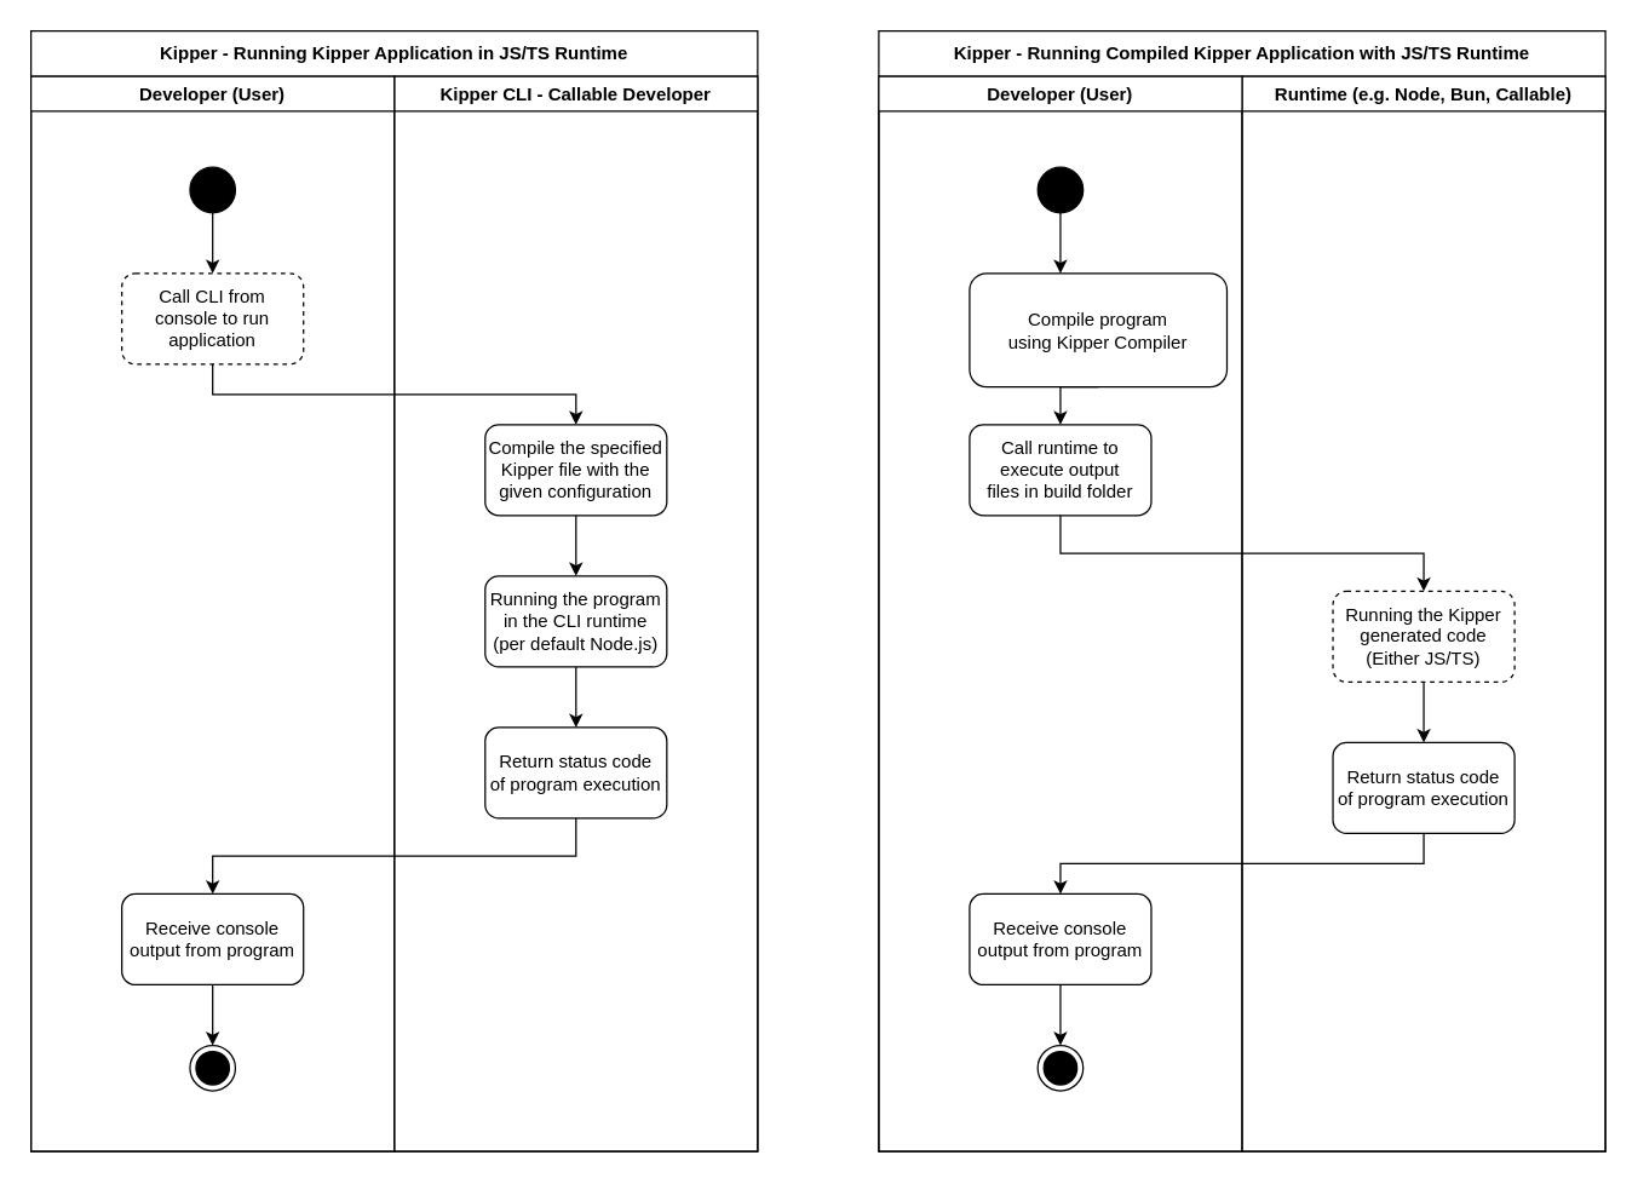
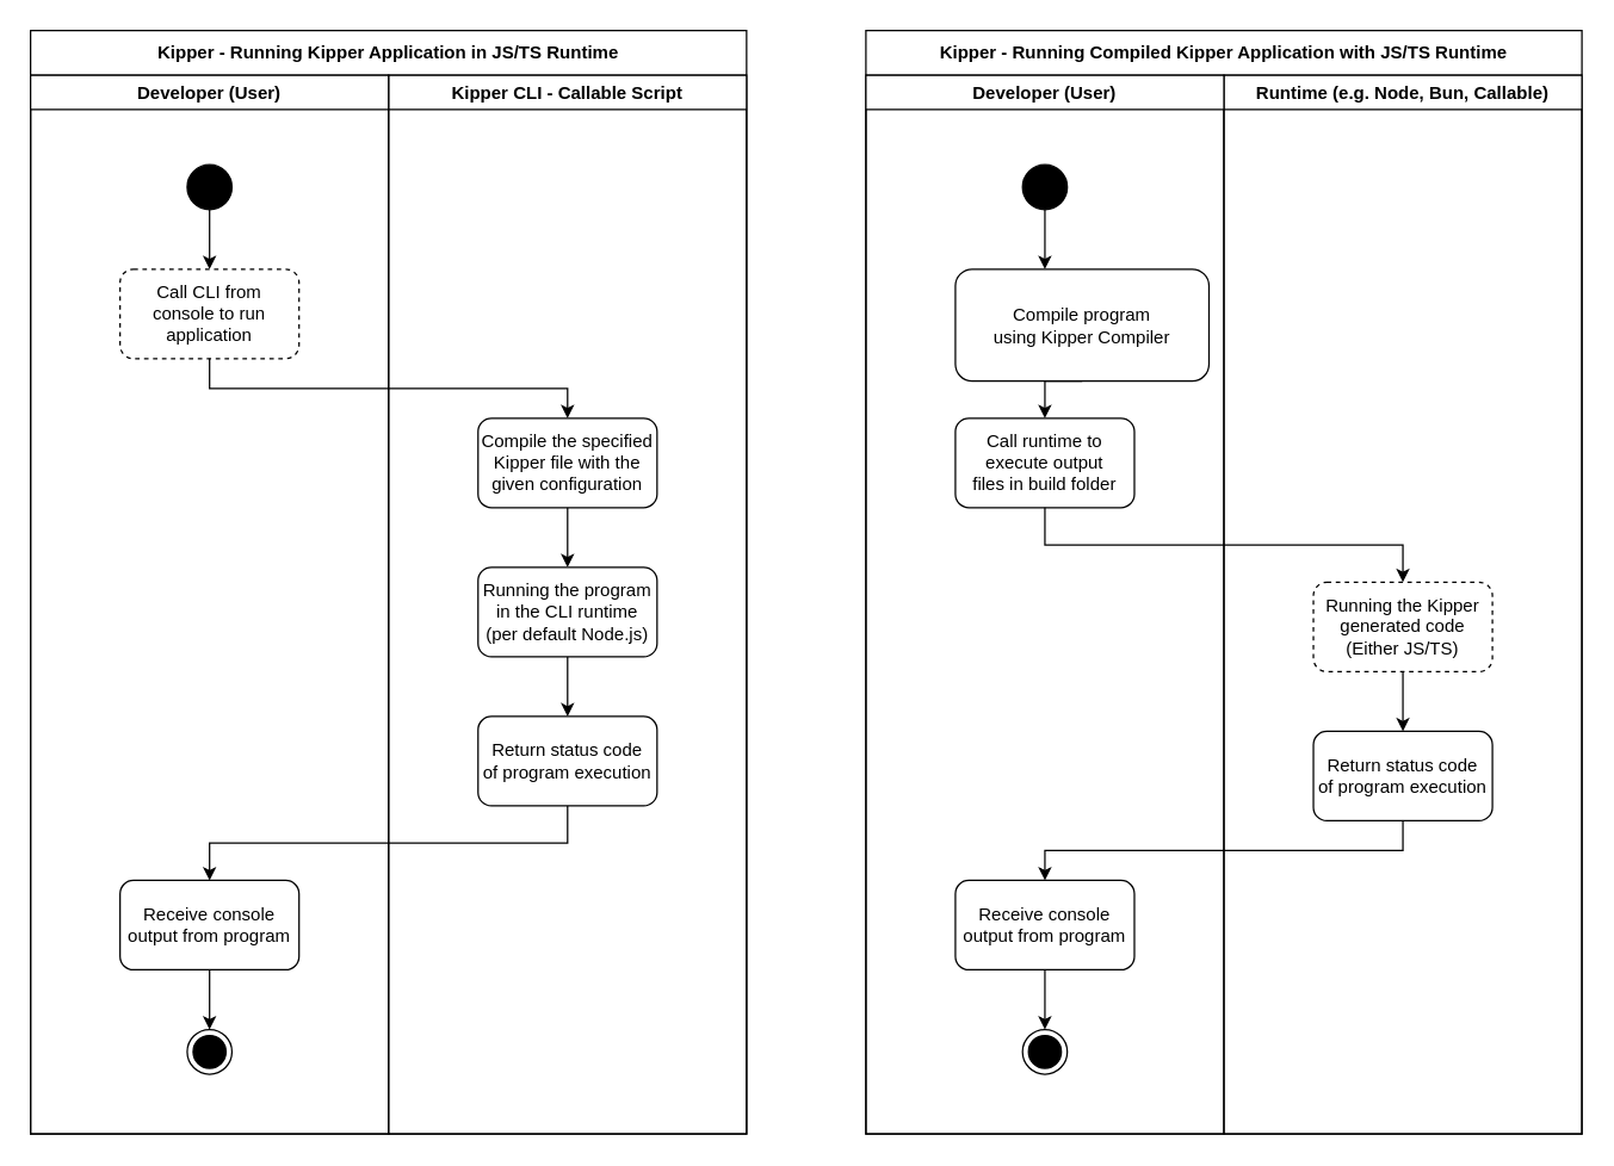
  <mxCell id="0" />
  <mxCell id="1" parent="0" />
  <mxCell id="2" value="Kipper - Running Compiled Kipper Application with JS/TS Runtime" style="swimlane;whiteSpace=wrap;html=1;startSize=30;" vertex="1" parent="1"><mxGeometry x="580" y="20" width="480" height="740" as="geometry" /></mxCell>
  <mxCell id="3" value="Runtime (e.g. Node, Bun, Callable)" style="swimlane;whiteSpace=wrap;html=1;" vertex="1" parent="2"><mxGeometry x="240" y="30" width="240" height="710" as="geometry" /></mxCell>
  <mxCell id="4" style="edgeStyle=orthogonalEdgeStyle;rounded=0;orthogonalLoop=1;jettySize=auto;html=1;exitX=0.5;exitY=1;exitDx=0;exitDy=0;entryX=0.5;entryY=0;entryDx=0;entryDy=0;" edge="1" parent="3" source="5" target="6"><mxGeometry relative="1" as="geometry" /></mxCell>
  <mxCell id="5" value="Running the Kipper generated code&lt;br&gt;(Either JS/TS)" style="rounded=1;whiteSpace=wrap;html=1;dashed=1;" vertex="1" parent="3"><mxGeometry x="60" y="340" width="120" height="60" as="geometry" /></mxCell>
  <mxCell id="6" value="Return status code&lt;br&gt;of program execution" style="rounded=1;whiteSpace=wrap;html=1;" vertex="1" parent="3"><mxGeometry x="60" y="440" width="120" height="60" as="geometry" /></mxCell>
  <mxCell id="7" value="Developer (User)" style="swimlane;whiteSpace=wrap;html=1;startSize=23;" vertex="1" parent="2"><mxGeometry y="30" width="240" height="710" as="geometry" /></mxCell>
  <mxCell id="8" style="edgeStyle=orthogonalEdgeStyle;rounded=0;orthogonalLoop=1;jettySize=auto;html=1;exitX=0.5;exitY=1;exitDx=0;exitDy=0;entryX=0.5;entryY=0;entryDx=0;entryDy=0;" edge="1" parent="7" source="9"><mxGeometry relative="1" as="geometry"><mxPoint x="120.0" y="130" as="targetPoint" /></mxGeometry></mxCell>
  <mxCell id="9" value="" style="ellipse;fillColor=strokeColor;" vertex="1" parent="7"><mxGeometry x="105" y="60" width="30" height="30" as="geometry" /></mxCell>
  <mxCell id="10" value="" style="ellipse;html=1;shape=endState;fillColor=strokeColor;" vertex="1" parent="7"><mxGeometry x="105" y="640" width="30" height="30" as="geometry" /></mxCell>
  <mxCell id="11" style="edgeStyle=orthogonalEdgeStyle;rounded=0;orthogonalLoop=1;jettySize=auto;html=1;entryX=0.5;entryY=0;entryDx=0;entryDy=0;strokeWidth=1;endArrow=classic;endFill=1;" edge="1" parent="7" source="13" target="10"><mxGeometry relative="1" as="geometry"><mxPoint x="120.0" y="600" as="sourcePoint" /></mxGeometry></mxCell>
  <mxCell id="12" value="Call runtime to execute output&lt;br&gt;files in build folder" style="rounded=1;whiteSpace=wrap;html=1;" vertex="1" parent="7"><mxGeometry x="60" y="230" width="120" height="60" as="geometry" /></mxCell>
  <mxCell id="13" value="Receive console&lt;br&gt;output from program" style="rounded=1;whiteSpace=wrap;html=1;" vertex="1" parent="7"><mxGeometry x="60" y="540" width="120" height="60" as="geometry" /></mxCell>
  <mxCell id="14" style="edgeStyle=orthogonalEdgeStyle;rounded=0;orthogonalLoop=1;jettySize=auto;html=1;exitX=0.5;exitY=1;exitDx=0;exitDy=0;entryX=0.5;entryY=0;entryDx=0;entryDy=0;" edge="1" parent="2" source="12" target="5"><mxGeometry relative="1" as="geometry" /></mxCell>
  <mxCell id="15" style="edgeStyle=orthogonalEdgeStyle;rounded=0;orthogonalLoop=1;jettySize=auto;html=1;exitX=0.5;exitY=1;exitDx=0;exitDy=0;" edge="1" parent="2" source="6" target="13"><mxGeometry relative="1" as="geometry" /></mxCell>
  <mxCell id="16" value="Kipper - Running Kipper Application in JS/TS Runtime" style="swimlane;whiteSpace=wrap;html=1;startSize=30;" vertex="1" parent="1"><mxGeometry x="20" y="20" width="480" height="740" as="geometry" /></mxCell>
- <mxCell id="17" value="Kipper CLI - Callable Developer" style="swimlane;whiteSpace=wrap;html=1;" vertex="1" parent="16"><mxGeometry x="240" y="30" width="240" height="710" as="geometry" /></mxCell>
+ <mxCell id="17" value="Kipper CLI - Callable Script" style="swimlane;whiteSpace=wrap;html=1;" vertex="1" parent="16"><mxGeometry x="240" y="30" width="240" height="710" as="geometry" /></mxCell>
  <mxCell id="18" style="edgeStyle=orthogonalEdgeStyle;rounded=0;orthogonalLoop=1;jettySize=auto;html=1;exitX=0.5;exitY=1;exitDx=0;exitDy=0;entryX=0.5;entryY=0;entryDx=0;entryDy=0;" edge="1" parent="17" source="19" target="21"><mxGeometry relative="1" as="geometry" /></mxCell>
  <mxCell id="19" value="Compile the specified Kipper file with the&lt;br&gt;given configuration" style="rounded=1;whiteSpace=wrap;html=1;" vertex="1" parent="17"><mxGeometry x="60" y="230" width="120" height="60" as="geometry" /></mxCell>
  <mxCell id="20" style="edgeStyle=orthogonalEdgeStyle;rounded=0;orthogonalLoop=1;jettySize=auto;html=1;exitX=0.5;exitY=1;exitDx=0;exitDy=0;entryX=0.5;entryY=0;entryDx=0;entryDy=0;" edge="1" parent="17" source="21" target="22"><mxGeometry relative="1" as="geometry" /></mxCell>
  <mxCell id="21" value="Running the program in the CLI runtime (per default Node.js)" style="rounded=1;whiteSpace=wrap;html=1;" vertex="1" parent="17"><mxGeometry x="60" y="330" width="120" height="60" as="geometry" /></mxCell>
  <mxCell id="22" value="Return status code&lt;br&gt;of program execution" style="rounded=1;whiteSpace=wrap;html=1;" vertex="1" parent="17"><mxGeometry x="60" y="430" width="120" height="60" as="geometry" /></mxCell>
  <mxCell id="23" value="Developer (User)" style="swimlane;whiteSpace=wrap;html=1;startSize=23;" vertex="1" parent="16"><mxGeometry y="30" width="240" height="710" as="geometry" /></mxCell>
  <mxCell id="24" style="edgeStyle=orthogonalEdgeStyle;rounded=0;orthogonalLoop=1;jettySize=auto;html=1;exitX=0.5;exitY=1;exitDx=0;exitDy=0;entryX=0.5;entryY=0;entryDx=0;entryDy=0;" edge="1" parent="23" source="25" target="28"><mxGeometry relative="1" as="geometry" /></mxCell>
  <mxCell id="25" value="" style="ellipse;fillColor=strokeColor;" vertex="1" parent="23"><mxGeometry x="105" y="60" width="30" height="30" as="geometry" /></mxCell>
  <mxCell id="26" value="" style="ellipse;html=1;shape=endState;fillColor=strokeColor;" vertex="1" parent="23"><mxGeometry x="105" y="640" width="30" height="30" as="geometry" /></mxCell>
  <mxCell id="27" style="edgeStyle=orthogonalEdgeStyle;rounded=0;orthogonalLoop=1;jettySize=auto;html=1;entryX=0.5;entryY=0;entryDx=0;entryDy=0;strokeWidth=1;endArrow=classic;endFill=1;" edge="1" parent="23" source="29" target="26"><mxGeometry relative="1" as="geometry"><mxPoint x="120" y="600" as="sourcePoint" /></mxGeometry></mxCell>
  <mxCell id="28" value="Call CLI from &lt;br&gt;console to run&lt;br&gt;application" style="rounded=1;whiteSpace=wrap;html=1;dashed=1;" vertex="1" parent="23"><mxGeometry x="60" y="130" width="120" height="60" as="geometry" /></mxCell>
  <mxCell id="29" value="Receive console&lt;br&gt;output from program" style="rounded=1;whiteSpace=wrap;html=1;" vertex="1" parent="23"><mxGeometry x="60" y="540" width="120" height="60" as="geometry" /></mxCell>
  <mxCell id="30" style="edgeStyle=orthogonalEdgeStyle;rounded=0;orthogonalLoop=1;jettySize=auto;html=1;exitX=0.5;exitY=1;exitDx=0;exitDy=0;entryX=0.5;entryY=0;entryDx=0;entryDy=0;" edge="1" parent="16" source="28" target="19"><mxGeometry relative="1" as="geometry" /></mxCell>
  <mxCell id="31" style="edgeStyle=orthogonalEdgeStyle;rounded=0;orthogonalLoop=1;jettySize=auto;html=1;exitX=0.5;exitY=1;exitDx=0;exitDy=0;entryX=0.5;entryY=0;entryDx=0;entryDy=0;" edge="1" parent="16" source="22" target="29"><mxGeometry relative="1" as="geometry" /></mxCell>
  <mxCell id="32" style="edgeStyle=orthogonalEdgeStyle;rounded=0;orthogonalLoop=1;jettySize=auto;html=1;exitX=0.5;exitY=1;exitDx=0;exitDy=0;entryX=0.5;entryY=0;entryDx=0;entryDy=0;" edge="1" parent="1" source="33" target="12"><mxGeometry relative="1" as="geometry" /></mxCell>
  <mxCell id="33" value="Compile program&lt;br&gt;using Kipper Compiler" style="rounded=1;whiteSpace=wrap;html=1;" vertex="1" parent="1"><mxGeometry x="640" y="180" width="170" height="75" as="geometry" /></mxCell>
